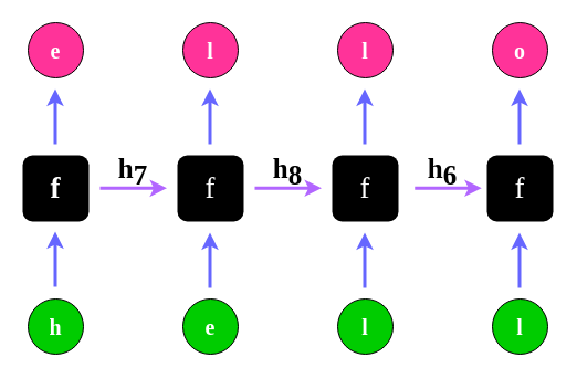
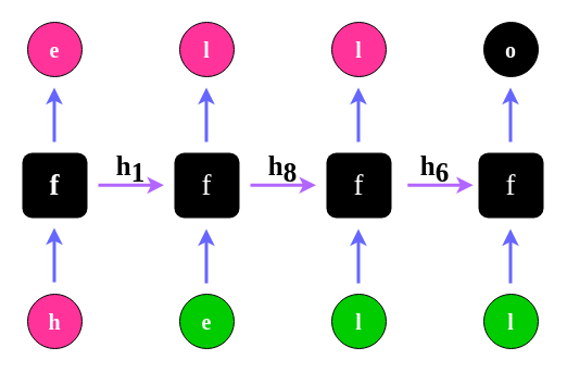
  <mxCell id="0" />
  <mxCell id="1" parent="0" />
  <mxCell id="2" value="&lt;font size=&quot;1&quot; data-font-src=&quot;https://fonts.googleapis.com/css?family=Italianno&quot; face=&quot;Italianno&quot; style=&quot;&quot; color=&quot;#ffffff&quot;&gt;&lt;b style=&quot;font-size: 27px;&quot;&gt;f&lt;/b&gt;&lt;/font&gt;" style="rounded=1;whiteSpace=wrap;html=1;fillColor=#000000;strokeColor=none;fontColor=#FF6666;" vertex="1" parent="1"><mxGeometry x="20" y="140" width="60" height="60" as="geometry" /></mxCell>
  <mxCell id="3" value="&lt;font color=&quot;#ffffff&quot; face=&quot;Italianno&quot; style=&quot;font-size: 27px;&quot;&gt;f&lt;/font&gt;" style="rounded=1;whiteSpace=wrap;html=1;fillColor=#000000;strokeColor=none;fontColor=#FF6666;" vertex="1" parent="1"><mxGeometry x="160" y="140" width="60" height="60" as="geometry" /></mxCell>
  <mxCell id="4" value="&lt;span style=&quot;color: rgb(255, 255, 255); font-family: Italianno; font-size: 27px;&quot;&gt;f&lt;/span&gt;" style="rounded=1;whiteSpace=wrap;html=1;fillColor=#000000;strokeColor=none;fontColor=#FF6666;" vertex="1" parent="1"><mxGeometry x="300" y="140" width="60" height="60" as="geometry" /></mxCell>
  <mxCell id="5" value="&lt;span style=&quot;color: rgb(255, 255, 255); font-family: Italianno; font-size: 27px;&quot;&gt;f&lt;/span&gt;" style="rounded=1;whiteSpace=wrap;html=1;fillColor=#000000;strokeColor=none;fontColor=#FF6666;" vertex="1" parent="1"><mxGeometry x="440" y="140" width="60" height="60" as="geometry" /></mxCell>
  <mxCell id="6" style="edgeStyle=orthogonalEdgeStyle;rounded=0;orthogonalLoop=1;jettySize=auto;html=1;exitX=0.5;exitY=0;exitDx=0;exitDy=0;strokeWidth=3;strokeColor=#6666FF;fontColor=#FF6666;" edge="1" parent="1"><mxGeometry relative="1" as="geometry"><mxPoint x="49.5" y="259" as="sourcePoint" /><mxPoint x="49.5" y="209" as="targetPoint" /></mxGeometry></mxCell>
- <mxCell id="7" value="&lt;font face=&quot;Ubuntu&quot; style=&quot;font-size: 20px;&quot;&gt;&lt;b&gt;h&lt;/b&gt;&lt;/font&gt;" style="ellipse;whiteSpace=wrap;html=1;aspect=fixed;fillColor=#00CC00;fontColor=#FFFFFF;" vertex="1" parent="1"><mxGeometry x="25" y="270" width="50" height="50" as="geometry" /></mxCell>
+ <mxCell id="7" value="&lt;font face=&quot;Ubuntu&quot; style=&quot;font-size: 20px;&quot;&gt;&lt;b&gt;h&lt;/b&gt;&lt;/font&gt;" style="ellipse;whiteSpace=wrap;html=1;aspect=fixed;fillColor=#ff3399;fontColor=#FFFFFF;" vertex="1" parent="1"><mxGeometry x="25" y="270" width="50" height="50" as="geometry" /></mxCell>
  <mxCell id="8" style="edgeStyle=orthogonalEdgeStyle;rounded=0;orthogonalLoop=1;jettySize=auto;html=1;exitX=0.5;exitY=0;exitDx=0;exitDy=0;strokeWidth=3;strokeColor=#6666FF;fontColor=#FF6666;" edge="1" parent="1"><mxGeometry relative="1" as="geometry"><mxPoint x="49.5" y="130" as="sourcePoint" /><mxPoint x="49.5" y="80" as="targetPoint" /></mxGeometry></mxCell>
  <mxCell id="9" value="&lt;font face=&quot;Ubuntu&quot;&gt;&lt;span style=&quot;font-size: 20px;&quot;&gt;&lt;b&gt;e&lt;/b&gt;&lt;/span&gt;&lt;/font&gt;" style="ellipse;whiteSpace=wrap;html=1;aspect=fixed;fillColor=#FF3399;fontColor=#FFFFFF;" vertex="1" parent="1"><mxGeometry x="25" y="20" width="50" height="50" as="geometry" /></mxCell>
  <mxCell id="10" value="&lt;font face=&quot;Ubuntu&quot;&gt;&lt;span style=&quot;font-size: 20px;&quot;&gt;&lt;b&gt;l&lt;/b&gt;&lt;/span&gt;&lt;/font&gt;" style="ellipse;whiteSpace=wrap;html=1;aspect=fixed;fillColor=#FF3399;fontColor=#FFFFFF;" vertex="1" parent="1"><mxGeometry x="165" y="20" width="50" height="50" as="geometry" /></mxCell>
  <mxCell id="11" value="&lt;font face=&quot;Ubuntu&quot;&gt;&lt;span style=&quot;font-size: 20px;&quot;&gt;&lt;b&gt;l&lt;/b&gt;&lt;/span&gt;&lt;/font&gt;" style="ellipse;whiteSpace=wrap;html=1;aspect=fixed;fillColor=#FF3399;fontColor=#FFFFFF;" vertex="1" parent="1"><mxGeometry x="305" y="20" width="50" height="50" as="geometry" /></mxCell>
- <mxCell id="12" value="&lt;font face=&quot;Ubuntu&quot;&gt;&lt;span style=&quot;font-size: 20px;&quot;&gt;&lt;b&gt;o&lt;/b&gt;&lt;/span&gt;&lt;/font&gt;" style="ellipse;whiteSpace=wrap;html=1;aspect=fixed;fillColor=#FF3399;fontColor=#FFFFFF;" vertex="1" parent="1"><mxGeometry x="445" y="20" width="50" height="50" as="geometry" /></mxCell>
+ <mxCell id="12" value="&lt;font face=&quot;Ubuntu&quot;&gt;&lt;span style=&quot;font-size: 20px;&quot;&gt;&lt;b&gt;o&lt;/b&gt;&lt;/span&gt;&lt;/font&gt;" style="ellipse;whiteSpace=wrap;html=1;aspect=fixed;fillColor=#000000;fontColor=#FFFFFF;" vertex="1" parent="1"><mxGeometry x="445" y="20" width="50" height="50" as="geometry" /></mxCell>
  <mxCell id="13" style="edgeStyle=orthogonalEdgeStyle;rounded=0;orthogonalLoop=1;jettySize=auto;html=1;exitX=0.5;exitY=0;exitDx=0;exitDy=0;strokeWidth=3;strokeColor=#6666FF;fontColor=#FF6666;" edge="1" parent="1"><mxGeometry relative="1" as="geometry"><mxPoint x="189.5" y="130" as="sourcePoint" /><mxPoint x="189.5" y="80" as="targetPoint" /></mxGeometry></mxCell>
  <mxCell id="14" style="edgeStyle=orthogonalEdgeStyle;rounded=0;orthogonalLoop=1;jettySize=auto;html=1;exitX=0.5;exitY=0;exitDx=0;exitDy=0;strokeWidth=3;strokeColor=#6666FF;fontColor=#FF6666;" edge="1" parent="1"><mxGeometry relative="1" as="geometry"><mxPoint x="329.5" y="130" as="sourcePoint" /><mxPoint x="329.5" y="80" as="targetPoint" /></mxGeometry></mxCell>
  <mxCell id="15" style="edgeStyle=orthogonalEdgeStyle;rounded=0;orthogonalLoop=1;jettySize=auto;html=1;exitX=0.5;exitY=0;exitDx=0;exitDy=0;strokeWidth=3;strokeColor=#6666FF;fontColor=#FF6666;" edge="1" parent="1"><mxGeometry relative="1" as="geometry"><mxPoint x="469.5" y="130" as="sourcePoint" /><mxPoint x="469.5" y="80" as="targetPoint" /></mxGeometry></mxCell>
  <mxCell id="16" value="&lt;font face=&quot;Ubuntu&quot; style=&quot;font-size: 20px;&quot;&gt;&lt;b&gt;e&lt;/b&gt;&lt;/font&gt;" style="ellipse;whiteSpace=wrap;html=1;aspect=fixed;fillColor=#00CC00;fontColor=#FFFFFF;" vertex="1" parent="1"><mxGeometry x="165" y="270" width="50" height="50" as="geometry" /></mxCell>
  <mxCell id="17" value="&lt;font face=&quot;Ubuntu&quot; style=&quot;font-size: 20px;&quot;&gt;&lt;b&gt;l&lt;/b&gt;&lt;/font&gt;" style="ellipse;whiteSpace=wrap;html=1;aspect=fixed;fillColor=#00CC00;fontColor=#FFFFFF;" vertex="1" parent="1"><mxGeometry x="305" y="270" width="50" height="50" as="geometry" /></mxCell>
  <mxCell id="18" value="&lt;font face=&quot;Ubuntu&quot; style=&quot;font-size: 20px;&quot;&gt;&lt;b&gt;l&lt;/b&gt;&lt;/font&gt;" style="ellipse;whiteSpace=wrap;html=1;aspect=fixed;fillColor=#00CC00;fontColor=#FFFFFF;" vertex="1" parent="1"><mxGeometry x="445" y="270" width="50" height="50" as="geometry" /></mxCell>
  <mxCell id="19" style="edgeStyle=orthogonalEdgeStyle;rounded=0;orthogonalLoop=1;jettySize=auto;html=1;exitX=0.5;exitY=0;exitDx=0;exitDy=0;strokeWidth=3;strokeColor=#6666FF;fontColor=#FF6666;" edge="1" parent="1"><mxGeometry relative="1" as="geometry"><mxPoint x="189.5" y="260" as="sourcePoint" /><mxPoint x="189.5" y="210" as="targetPoint" /></mxGeometry></mxCell>
  <mxCell id="20" style="edgeStyle=orthogonalEdgeStyle;rounded=0;orthogonalLoop=1;jettySize=auto;html=1;exitX=0.5;exitY=0;exitDx=0;exitDy=0;strokeWidth=3;strokeColor=#6666FF;fontColor=#FF6666;" edge="1" parent="1"><mxGeometry relative="1" as="geometry"><mxPoint x="329.5" y="260" as="sourcePoint" /><mxPoint x="329.5" y="210" as="targetPoint" /></mxGeometry></mxCell>
  <mxCell id="21" style="edgeStyle=orthogonalEdgeStyle;rounded=0;orthogonalLoop=1;jettySize=auto;html=1;exitX=0.5;exitY=0;exitDx=0;exitDy=0;strokeWidth=3;strokeColor=#6666FF;fontColor=#FF6666;" edge="1" parent="1"><mxGeometry relative="1" as="geometry"><mxPoint x="469.5" y="260" as="sourcePoint" /><mxPoint x="469.5" y="210" as="targetPoint" /></mxGeometry></mxCell>
  <mxCell id="22" style="edgeStyle=orthogonalEdgeStyle;rounded=0;orthogonalLoop=1;jettySize=auto;html=1;exitX=0.5;exitY=0;exitDx=0;exitDy=0;strokeWidth=3;strokeColor=#B266FF;fontColor=#FF6666;" edge="1" parent="1"><mxGeometry relative="1" as="geometry"><mxPoint x="90" y="169.78" as="sourcePoint" /><mxPoint x="150.5" y="169.78" as="targetPoint" /></mxGeometry></mxCell>
  <mxCell id="23" style="edgeStyle=orthogonalEdgeStyle;rounded=0;orthogonalLoop=1;jettySize=auto;html=1;exitX=0.5;exitY=0;exitDx=0;exitDy=0;strokeWidth=3;strokeColor=#B266FF;fontColor=#FF6666;" edge="1" parent="1"><mxGeometry relative="1" as="geometry"><mxPoint x="230" y="169.76" as="sourcePoint" /><mxPoint x="290.5" y="169.76" as="targetPoint" /></mxGeometry></mxCell>
  <mxCell id="24" style="edgeStyle=orthogonalEdgeStyle;rounded=0;orthogonalLoop=1;jettySize=auto;html=1;exitX=0.5;exitY=0;exitDx=0;exitDy=0;strokeWidth=3;strokeColor=#B266FF;fontColor=#FF6666;" edge="1" parent="1"><mxGeometry relative="1" as="geometry"><mxPoint x="374.75" y="169.76" as="sourcePoint" /><mxPoint x="435.25" y="169.76" as="targetPoint" /></mxGeometry></mxCell>
- <mxCell id="25" value="&lt;font data-font-src=&quot;https://fonts.googleapis.com/css?family=Italianno&quot; face=&quot;Italianno&quot; style=&quot;font-size: 25px;&quot;&gt;&lt;span style=&quot;font-size: 25px;&quot;&gt;h&lt;sub style=&quot;font-size: 25px;&quot;&gt;7&lt;/sub&gt;&lt;/span&gt;&lt;/font&gt;" style="text;html=1;align=center;verticalAlign=middle;whiteSpace=wrap;rounded=0;fontSize=25;fontStyle=1" vertex="1" parent="1"><mxGeometry x="90" y="140" width="60" height="30" as="geometry" /></mxCell>
+ <mxCell id="25" value="&lt;font data-font-src=&quot;https://fonts.googleapis.com/css?family=Italianno&quot; face=&quot;Italianno&quot; style=&quot;font-size: 25px;&quot;&gt;&lt;span style=&quot;font-size: 25px;&quot;&gt;h&lt;sub style=&quot;font-size: 25px;&quot;&gt;1&lt;/sub&gt;&lt;/span&gt;&lt;/font&gt;" style="text;html=1;align=center;verticalAlign=middle;whiteSpace=wrap;rounded=0;fontSize=25;fontStyle=1" vertex="1" parent="1"><mxGeometry x="90" y="140" width="60" height="30" as="geometry" /></mxCell>
  <mxCell id="26" value="&lt;font style=&quot;font-size: 25px;&quot;&gt;&lt;span style=&quot;font-size: 25px;&quot;&gt;&lt;span style=&quot;font-size: 25px;&quot;&gt;h&lt;/span&gt;&lt;span style=&quot;font-size: 25px;&quot;&gt;&lt;sub style=&quot;font-size: 25px;&quot;&gt;8&lt;/sub&gt;&lt;/span&gt;&lt;/span&gt;&lt;/font&gt;" style="text;html=1;align=center;verticalAlign=middle;whiteSpace=wrap;rounded=0;fontFamily=Italianno;fontSource=https%3A%2F%2Ffonts.googleapis.com%2Fcss%3Ffamily%3DItalianno;fontSize=25;fontStyle=1" vertex="1" parent="1"><mxGeometry x="230" y="140" width="60" height="30" as="geometry" /></mxCell>
  <mxCell id="27" value="&lt;font style=&quot;font-size: 25px;&quot;&gt;&lt;span style=&quot;font-size: 25px;&quot;&gt;&lt;span style=&quot;font-size: 25px;&quot;&gt;h&lt;/span&gt;&lt;span style=&quot;font-size: 25px;&quot;&gt;&lt;sub style=&quot;font-size: 25px;&quot;&gt;6&lt;/sub&gt;&lt;/span&gt;&lt;/span&gt;&lt;/font&gt;" style="text;html=1;align=center;verticalAlign=middle;whiteSpace=wrap;rounded=0;fontFamily=Italianno;fontSource=https%3A%2F%2Ffonts.googleapis.com%2Fcss%3Ffamily%3DItalianno;fontSize=25;fontStyle=1" vertex="1" parent="1"><mxGeometry x="370" y="140" width="60" height="30" as="geometry" /></mxCell>
